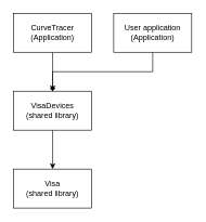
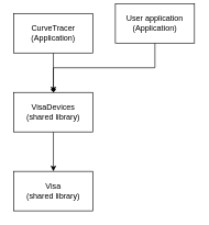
  <mxCell id="0" />
  <mxCell id="1" parent="0" />
  <mxCell id="2" style="edgeStyle=orthogonalEdgeStyle;rounded=0;orthogonalLoop=1;jettySize=auto;html=1;exitX=0.5;exitY=1;exitDx=0;exitDy=0;entryX=0.5;entryY=0;entryDx=0;entryDy=0;" edge="1" parent="1" source="3" target="8"><mxGeometry relative="1" as="geometry" /></mxCell>
  <mxCell id="3" value="&lt;div&gt;VisaDevices&lt;/div&gt;&lt;div&gt;(shared library)&lt;br&gt;&lt;/div&gt;" style="rounded=0;whiteSpace=wrap;html=1;" vertex="1" parent="1"><mxGeometry x="20" y="140" width="120" height="60" as="geometry" /></mxCell>
  <mxCell id="4" style="edgeStyle=orthogonalEdgeStyle;rounded=0;orthogonalLoop=1;jettySize=auto;html=1;exitX=0.5;exitY=1;exitDx=0;exitDy=0;entryX=0.5;entryY=0;entryDx=0;entryDy=0;" edge="1" parent="1" source="5" target="3"><mxGeometry relative="1" as="geometry" /></mxCell>
  <mxCell id="5" value="CurveTracer&lt;br&gt;(Application)" style="rounded=0;whiteSpace=wrap;html=1;" vertex="1" parent="1"><mxGeometry x="20" y="20" width="120" height="60" as="geometry" /></mxCell>
  <mxCell id="6" style="edgeStyle=orthogonalEdgeStyle;rounded=0;orthogonalLoop=1;jettySize=auto;html=1;exitX=0.5;exitY=1;exitDx=0;exitDy=0;entryX=0.5;entryY=0;entryDx=0;entryDy=0;endArrow=diamond;" edge="1" parent="1" source="7" target="3"><mxGeometry relative="1" as="geometry" /></mxCell>
- <mxCell id="7" value="&lt;div&gt;User application&lt;br&gt;&lt;/div&gt;&lt;div&gt;(Application)&lt;br&gt;&lt;/div&gt;" style="rounded=0;whiteSpace=wrap;html=1;" vertex="1" parent="1"><mxGeometry x="174" y="20" width="120" height="60" as="geometry" /></mxCell>
+ <mxCell id="7" value="&lt;div&gt;User application&lt;br&gt;&lt;/div&gt;&lt;div&gt;(Application)&lt;br&gt;&lt;/div&gt;" style="rounded=0;whiteSpace=wrap;html=1;" vertex="1" parent="1"><mxGeometry x="174" y="5" width="120" height="60" as="geometry" /></mxCell>
  <mxCell id="8" value="&lt;div&gt;Visa&lt;/div&gt;&lt;div&gt;(shared library)&lt;br&gt;&lt;/div&gt;" style="rounded=0;whiteSpace=wrap;html=1;" vertex="1" parent="1"><mxGeometry x="20" y="260" width="120" height="60" as="geometry" /></mxCell>
